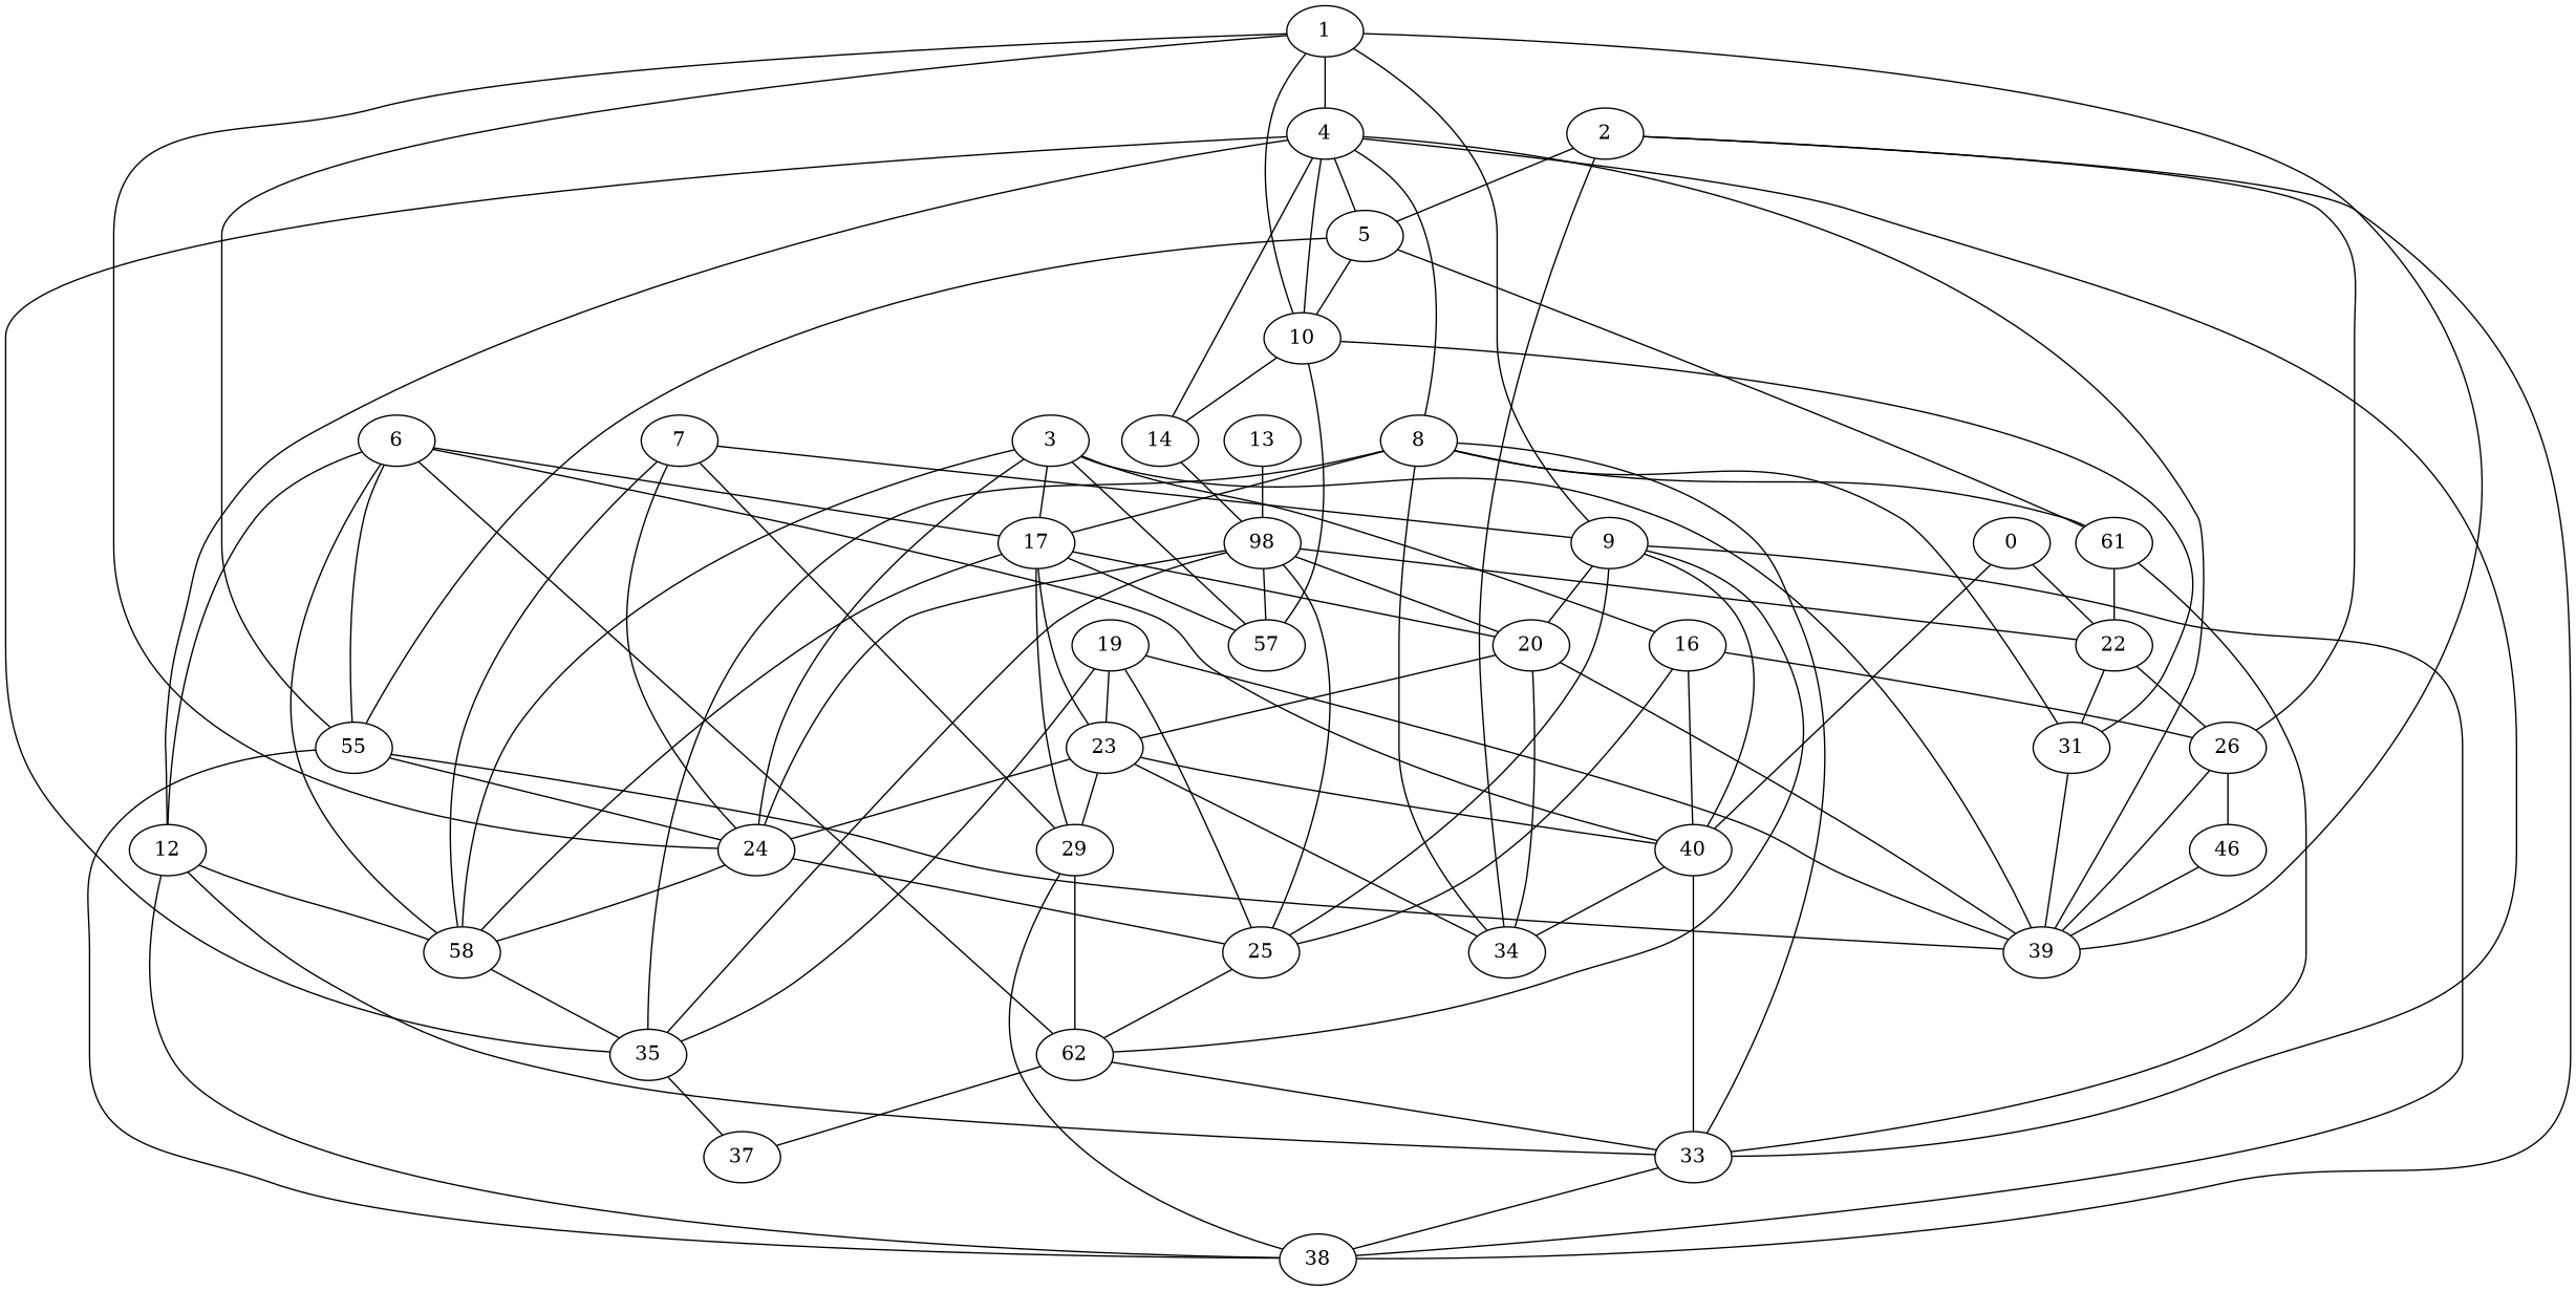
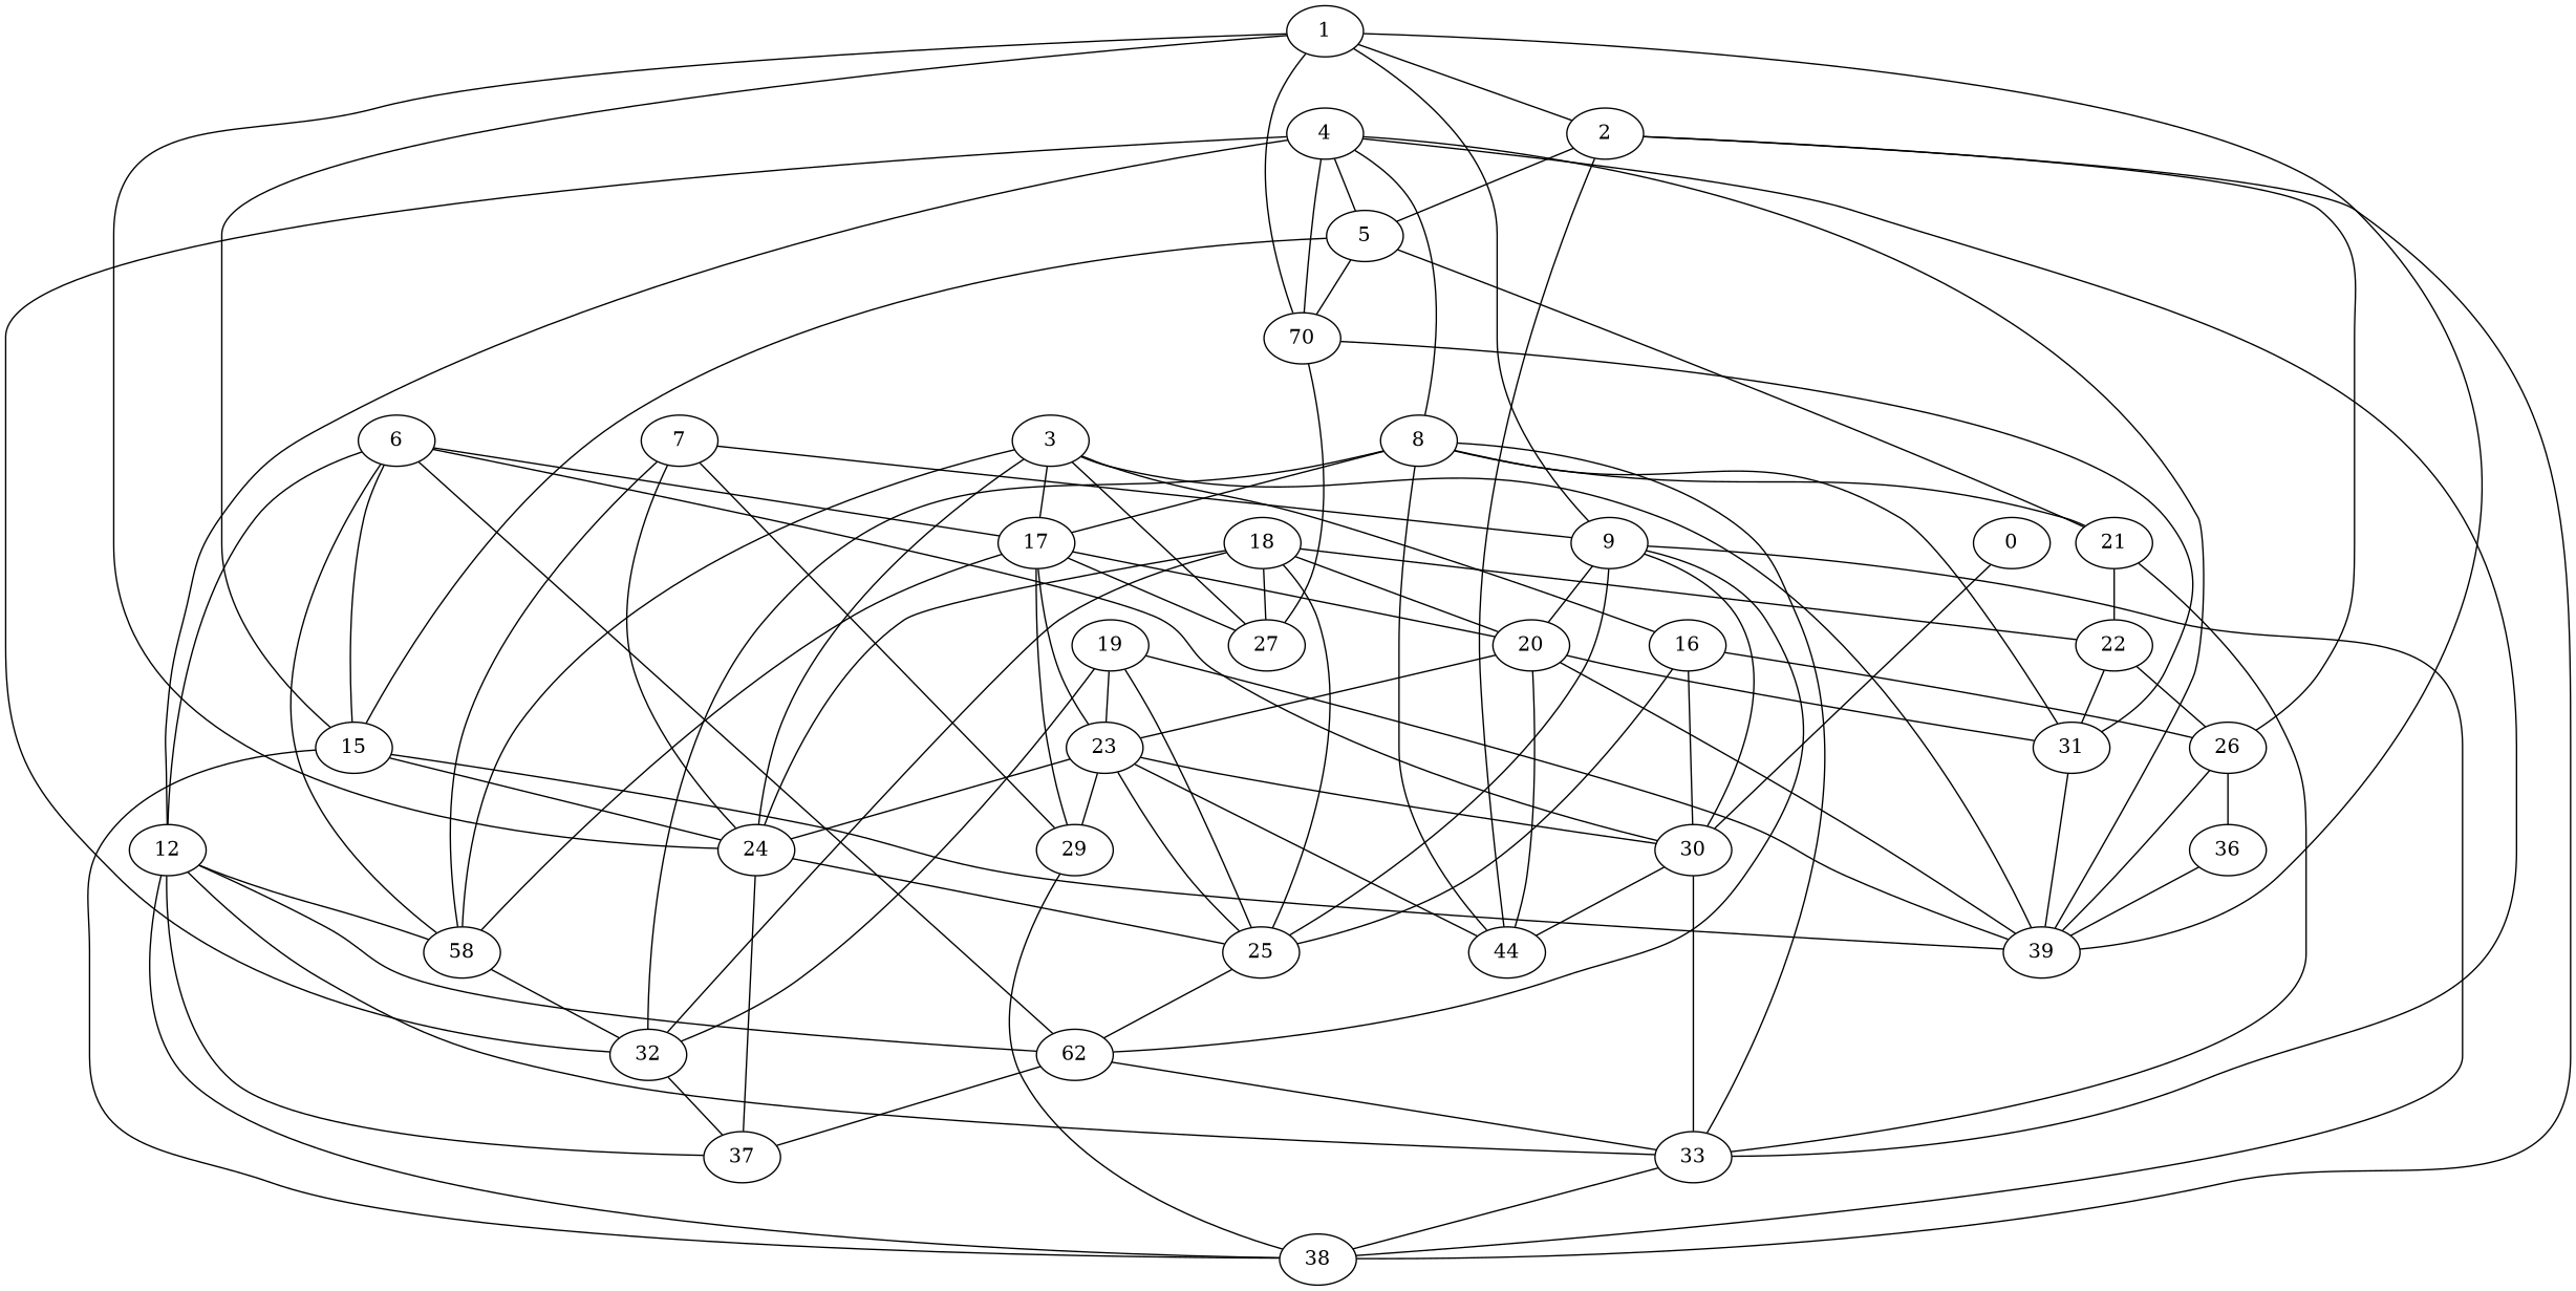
  graph {
    0
-   30 [label=40]
+   30
    22
-   34
+   34 [label=44]
    33
    26
    31
    38
    39
-   36 [label=46]
+   36
    1
    2
    9
-   10
-   15 [label=55]
+   10 [label=70]
+   15
    24
    5
    n18 [label=62]
    20
    25
-   27 [label=57]
-   14
+   27
    n23 [label=58]
-   21 [label=61]
+   21
    37
    23
-   18 [label=98]
-   35
+   18
+   35 [label=32]
    3
    16
    17
    29
    4
    8
    12
    6
    7
-   13
    19
    0 -- 30
-   0 -- 22
    30 -- 34
    30 -- 33
    22 -- 26
    22 -- 31
    33 -- 38
    26 -- 39
    26 -- 36
    31 -- 39
    36 -- 39
    1 -- 39
-   1 -- 4
+   1 -- 2
    1 -- 9
    1 -- 10
    1 -- 15
    1 -- 24
    2 -- 34
    2 -- 26
    2 -- 38
    2 -- 5
    9 -- 30
    9 -- 38
    9 -- n18
    9 -- 20
    9 -- 25
    10 -- 31
    10 -- 27
-   10 -- 14
    15 -- 38
    15 -- 39
    15 -- 24
    24 -- 25
-   24 -- n23
+   24 -- 37
    5 -- 10
    5 -- 15
    5 -- 21
    n18 -- 33
    n18 -- 37
    20 -- 34
+   20 -- 31
    20 -- 39
    20 -- 23
    25 -- n18
-   14 -- 18
    n23 -- 35
    21 -- 22
    21 -- 33
    23 -- 30
    23 -- 34
    23 -- 24
+   23 -- 25
    23 -- 29
    18 -- 22
    18 -- 24
    18 -- 20
    18 -- 25
    18 -- 27
    18 -- 35
    35 -- 37
    3 -- 39
    3 -- 24
    3 -- 27
    3 -- n23
    3 -- 16
    3 -- 17
    16 -- 30
    16 -- 26
    16 -- 25
    17 -- 20
    17 -- 27
    17 -- n23
    17 -- 23
    17 -- 29
    29 -- 38
    4 -- 33
    4 -- 39
    4 -- 10
    4 -- 5
-   4 -- 14
    4 -- 35
    4 -- 8
    4 -- 12
    8 -- 34
    8 -- 33
    8 -- 31
    8 -- 21
    8 -- 35
    8 -- 17
    12 -- 33
    12 -- 38
-   29 -- n18
+   12 -- n18
    12 -- n23
+   12 -- 37
    6 -- 30
    6 -- 15
    6 -- n18
    6 -- n23
    6 -- 17
    6 -- 12
    7 -- 9
    7 -- 24
    7 -- n23
    7 -- 29
-   13 -- 18
    19 -- 39
    19 -- 25
    19 -- 23
    19 -- 35
  }
